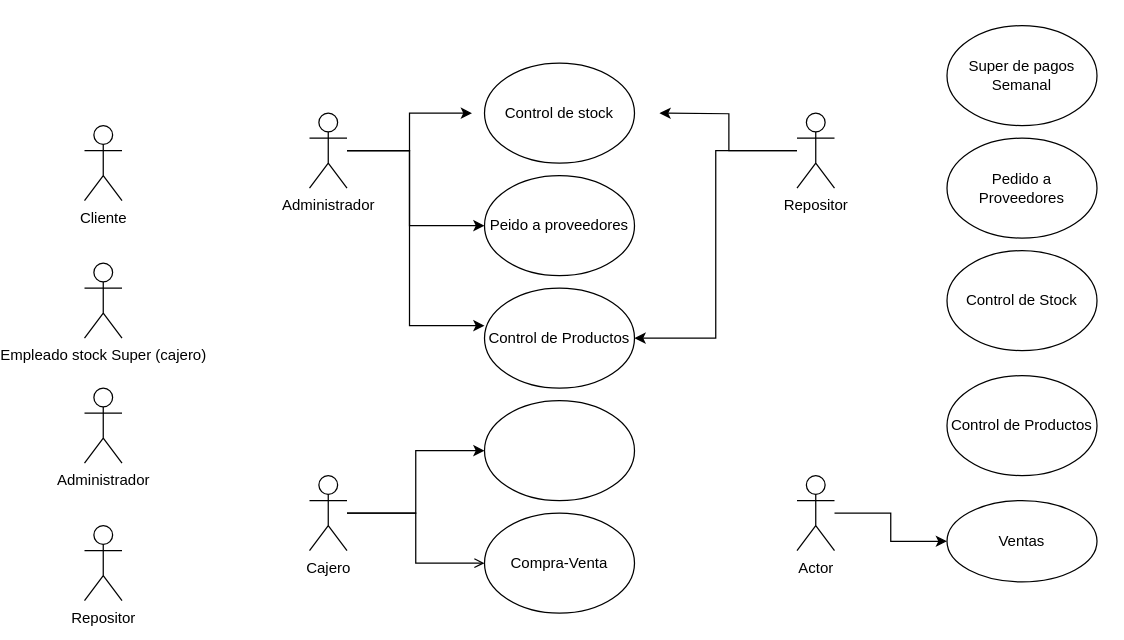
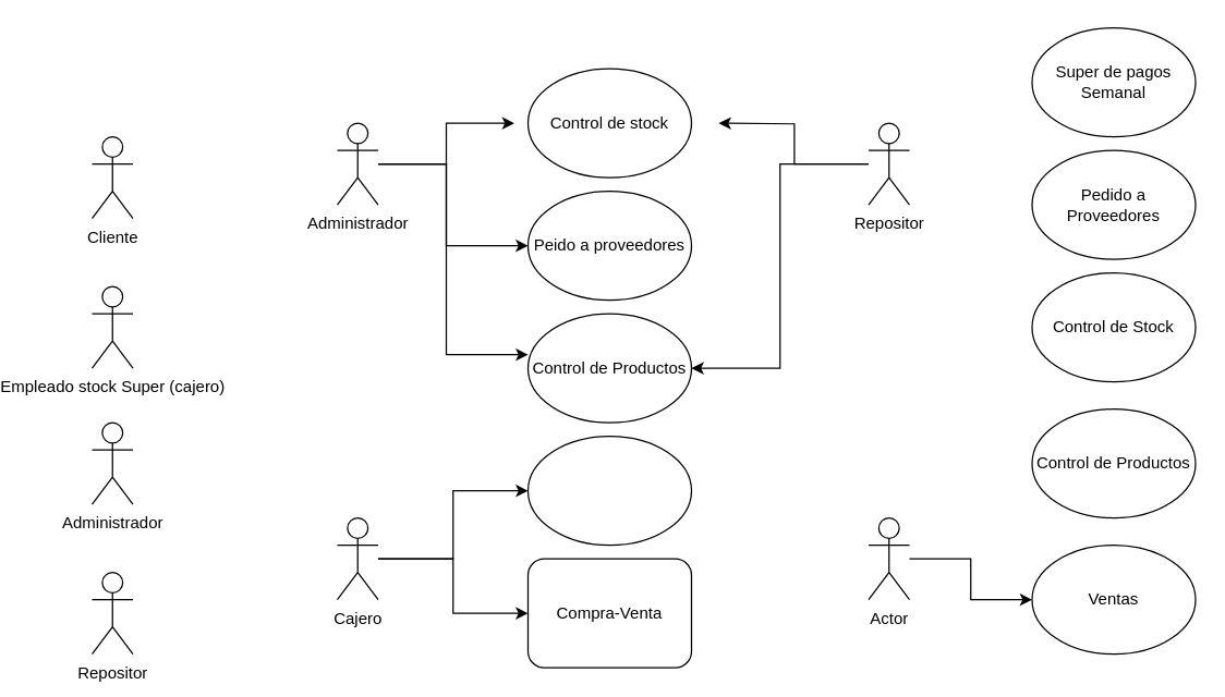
  <mxCell id="0" />
  <mxCell id="1" parent="0" />
  <mxCell id="2" style="edgeStyle=orthogonalEdgeStyle;rounded=0;orthogonalLoop=1;jettySize=auto;html=1;" edge="1" parent="1" source="4"><mxGeometry relative="1" as="geometry"><mxPoint x="480" y="90" as="targetPoint" /></mxGeometry></mxCell>
  <mxCell id="3" style="edgeStyle=orthogonalEdgeStyle;rounded=0;orthogonalLoop=1;jettySize=auto;html=1;entryX=1;entryY=0.5;entryDx=0;entryDy=0;" edge="1" parent="1" source="4" target="16"><mxGeometry relative="1" as="geometry" /></mxCell>
  <mxCell id="4" value="Repositor" style="shape=umlActor;verticalLabelPosition=bottom;verticalAlign=top;html=1;outlineConnect=0;" vertex="1" parent="1"><mxGeometry x="590" y="90" width="30" height="60" as="geometry" /></mxCell>
  <mxCell id="5" style="edgeStyle=orthogonalEdgeStyle;rounded=0;orthogonalLoop=1;jettySize=auto;html=1;" edge="1" parent="1" source="8"><mxGeometry relative="1" as="geometry"><mxPoint x="330" y="90" as="targetPoint" /><Array as="points"><mxPoint x="280" y="120" /><mxPoint x="280" y="90" /></Array></mxGeometry></mxCell>
  <mxCell id="6" style="edgeStyle=orthogonalEdgeStyle;rounded=0;orthogonalLoop=1;jettySize=auto;html=1;entryX=0;entryY=0.5;entryDx=0;entryDy=0;" edge="1" parent="1" source="8" target="15"><mxGeometry relative="1" as="geometry"><Array as="points"><mxPoint x="280" y="120" /><mxPoint x="280" y="180" /></Array></mxGeometry></mxCell>
  <mxCell id="7" style="edgeStyle=orthogonalEdgeStyle;rounded=0;orthogonalLoop=1;jettySize=auto;html=1;entryX=0;entryY=0.375;entryDx=0;entryDy=0;entryPerimeter=0;" edge="1" parent="1" source="8" target="16"><mxGeometry relative="1" as="geometry"><Array as="points"><mxPoint x="280" y="120" /><mxPoint x="280" y="260" /></Array></mxGeometry></mxCell>
  <mxCell id="8" value="Administrador" style="shape=umlActor;verticalLabelPosition=bottom;verticalAlign=top;html=1;outlineConnect=0;" vertex="1" parent="1"><mxGeometry x="200" y="90" width="30" height="60" as="geometry" /></mxCell>
  <mxCell id="9" style="edgeStyle=orthogonalEdgeStyle;rounded=0;orthogonalLoop=1;jettySize=auto;html=1;" edge="1" parent="1" source="10" target="23"><mxGeometry relative="1" as="geometry" /></mxCell>
  <mxCell id="10" value="Actor" style="shape=umlActor;verticalLabelPosition=bottom;verticalAlign=top;html=1;outlineConnect=0;" vertex="1" parent="1"><mxGeometry x="590" y="380" width="30" height="60" as="geometry" /></mxCell>
  <mxCell id="11" style="edgeStyle=orthogonalEdgeStyle;rounded=0;orthogonalLoop=1;jettySize=auto;html=1;entryX=0;entryY=0.5;entryDx=0;entryDy=0;" edge="1" parent="1" source="13" target="17"><mxGeometry relative="1" as="geometry" /></mxCell>
- <mxCell id="12" style="edgeStyle=orthogonalEdgeStyle;rounded=0;orthogonalLoop=1;jettySize=auto;html=1;endArrow=open;" edge="1" parent="1" source="13" target="18"><mxGeometry relative="1" as="geometry" /></mxCell>
+ <mxCell id="12" style="edgeStyle=orthogonalEdgeStyle;rounded=0;orthogonalLoop=1;jettySize=auto;html=1;" edge="1" parent="1" source="13" target="18"><mxGeometry relative="1" as="geometry" /></mxCell>
  <mxCell id="13" value="Cajero" style="shape=umlActor;verticalLabelPosition=bottom;verticalAlign=top;html=1;outlineConnect=0;" vertex="1" parent="1"><mxGeometry x="200" y="380" width="30" height="60" as="geometry" /></mxCell>
  <mxCell id="14" value="Control de stock" style="ellipse;whiteSpace=wrap;html=1;" vertex="1" parent="1"><mxGeometry x="340" y="50" width="120" height="80" as="geometry" /></mxCell>
  <mxCell id="15" value="Peido a proveedores" style="ellipse;whiteSpace=wrap;html=1;" vertex="1" parent="1"><mxGeometry x="340" y="140" width="120" height="80" as="geometry" /></mxCell>
  <mxCell id="16" value="Control de Productos" style="ellipse;whiteSpace=wrap;html=1;" vertex="1" parent="1"><mxGeometry x="340" y="230" width="120" height="80" as="geometry" /></mxCell>
  <mxCell id="17" value="" style="ellipse;whiteSpace=wrap;html=1;" vertex="1" parent="1"><mxGeometry x="340" y="320" width="120" height="80" as="geometry" /></mxCell>
- <mxCell id="18" value="Compra-Venta" style="ellipse;whiteSpace=wrap;html=1;" vertex="1" parent="1"><mxGeometry x="340" y="410" width="120" height="80" as="geometry" /></mxCell>
+ <mxCell id="18" value="Compra-Venta" style="whiteSpace=wrap;html=1;rounded=1;" vertex="1" parent="1"><mxGeometry x="340" y="410" width="120" height="80" as="geometry" /></mxCell>
  <mxCell id="19" value="Control de Stock" style="ellipse;whiteSpace=wrap;html=1;" vertex="1" parent="1"><mxGeometry x="710" y="200" width="120" height="80" as="geometry" /></mxCell>
  <mxCell id="20" value="Pedido a Proveedores" style="ellipse;whiteSpace=wrap;html=1;" vertex="1" parent="1"><mxGeometry x="710" y="110" width="120" height="80" as="geometry" /></mxCell>
  <mxCell id="21" value="Control de Productos" style="ellipse;whiteSpace=wrap;html=1;" vertex="1" parent="1"><mxGeometry x="710" y="300" width="120" height="80" as="geometry" /></mxCell>
  <mxCell id="22" value="Super de pagos Semanal" style="ellipse;whiteSpace=wrap;html=1;" vertex="1" parent="1"><mxGeometry x="710" y="20" width="120" height="80" as="geometry" /></mxCell>
- <mxCell id="23" value="Ventas" style="ellipse;whiteSpace=wrap;html=1;" vertex="1" parent="1"><mxGeometry x="710" y="400" width="120" height="65" as="geometry" /></mxCell>
+ <mxCell id="23" value="Ventas" style="ellipse;whiteSpace=wrap;html=1;" vertex="1" parent="1"><mxGeometry x="710" y="400" width="120" height="80" as="geometry" /></mxCell>
  <mxCell id="24" value="Cliente" style="shape=umlActor;verticalLabelPosition=bottom;verticalAlign=top;html=1;outlineConnect=0;" vertex="1" parent="1"><mxGeometry x="20" y="100" width="30" height="60" as="geometry" /></mxCell>
  <mxCell id="25" value="Empleado stock Super (cajero)&lt;br&gt;" style="shape=umlActor;verticalLabelPosition=bottom;verticalAlign=top;html=1;outlineConnect=0;" vertex="1" parent="1"><mxGeometry x="20" y="210" width="30" height="60" as="geometry" /></mxCell>
  <mxCell id="26" value="Administrador" style="shape=umlActor;verticalLabelPosition=bottom;verticalAlign=top;html=1;outlineConnect=0;" vertex="1" parent="1"><mxGeometry x="20" y="310" width="30" height="60" as="geometry" /></mxCell>
  <mxCell id="27" value="Repositor" style="shape=umlActor;verticalLabelPosition=bottom;verticalAlign=top;html=1;outlineConnect=0;" vertex="1" parent="1"><mxGeometry x="20" y="420" width="30" height="60" as="geometry" /></mxCell>
